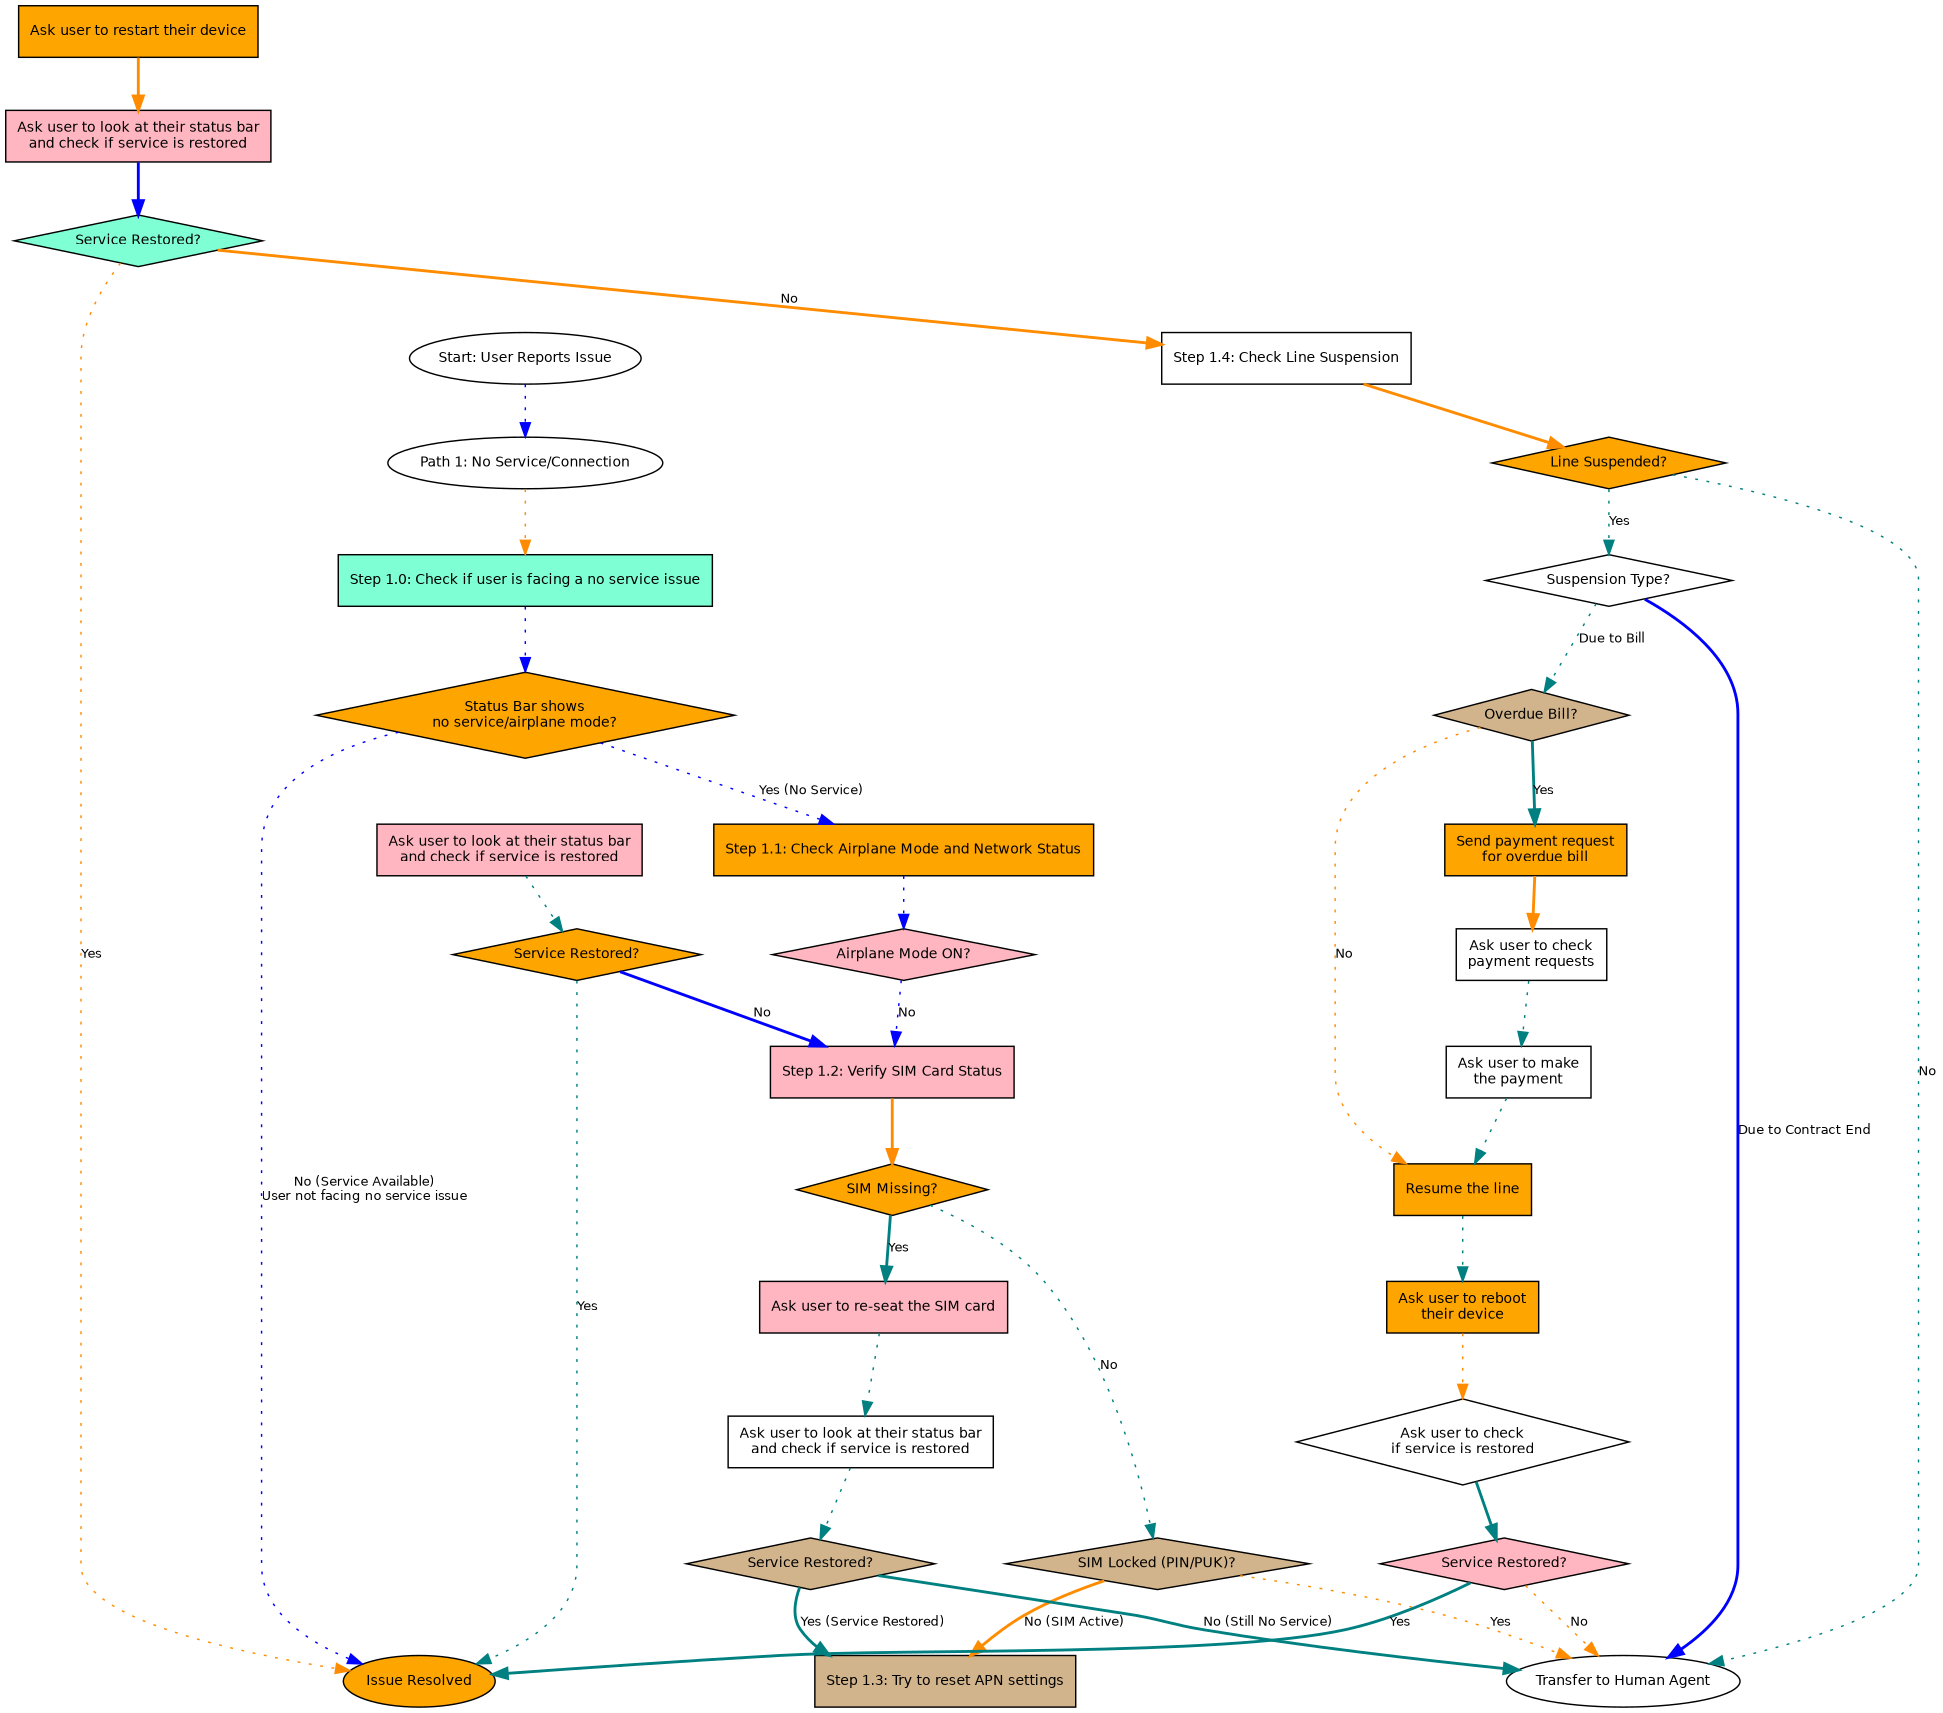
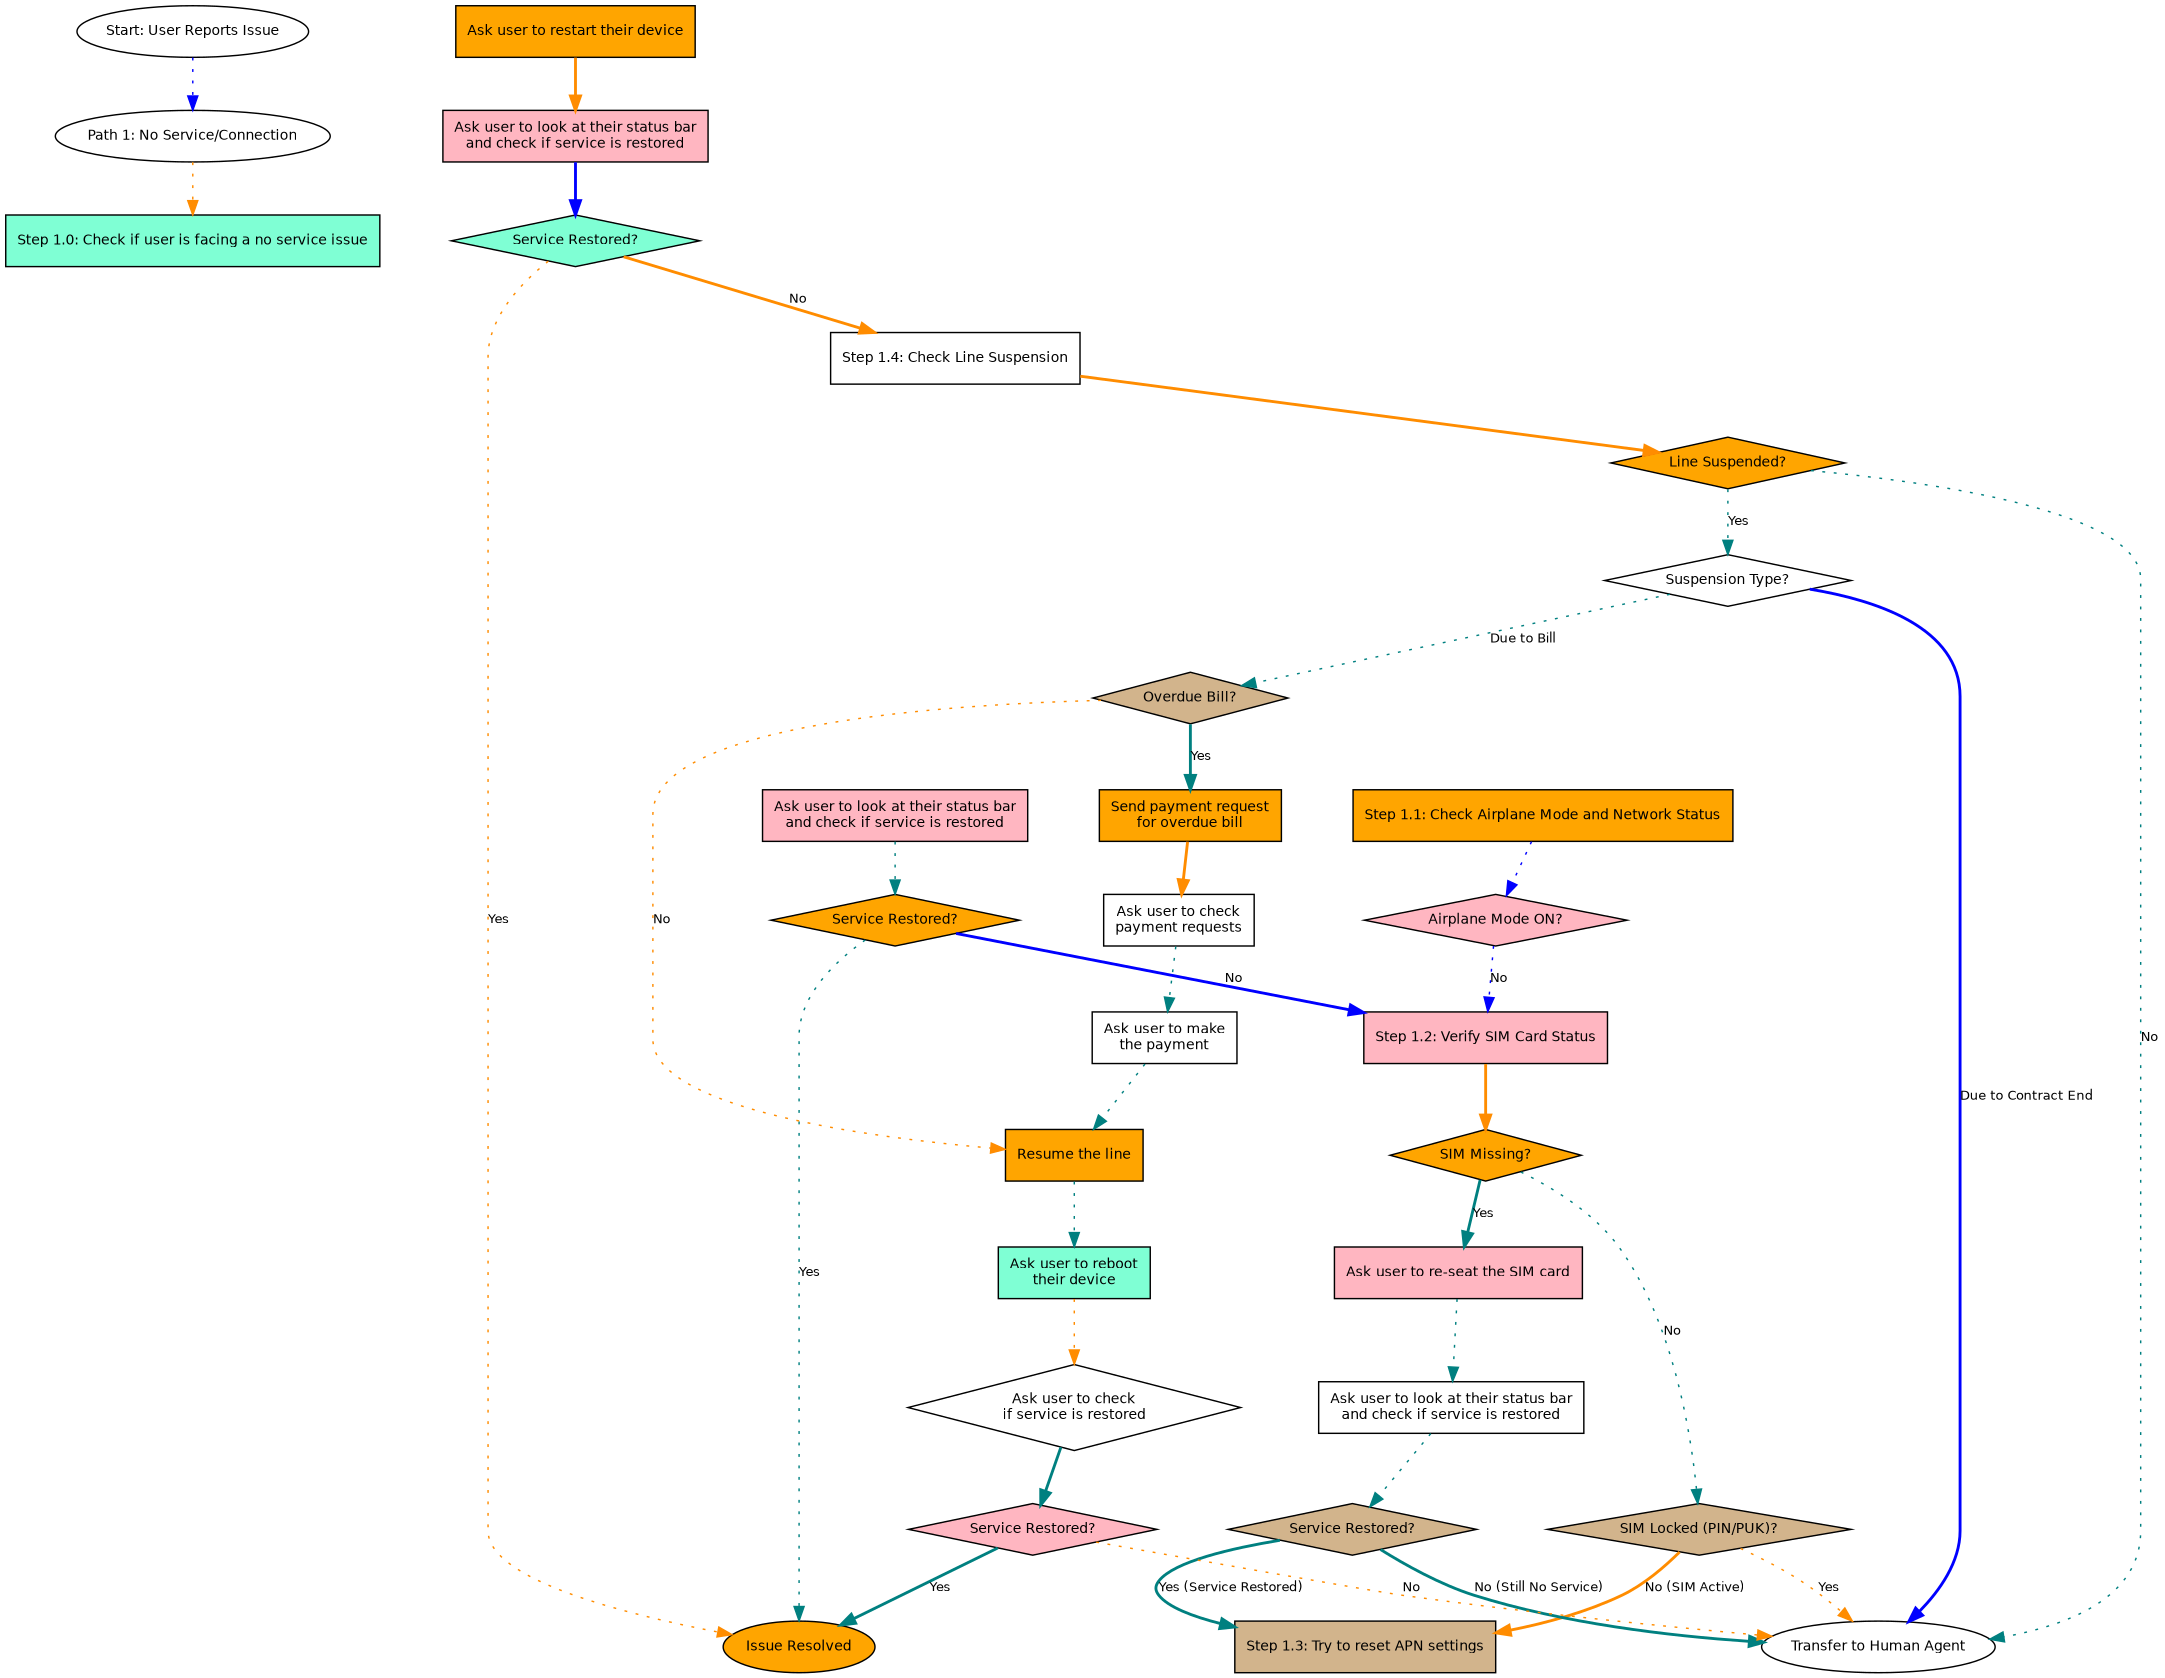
  digraph {
    nodesep=0.7
    rankdir=TB
    node [fillcolor=orange fontname=Helvetica fontsize=10 shape=rectangle style=filled]
    edge [color=teal fontname=Helvetica fontsize=9 style=dotted]
    n1 [fillcolor=white label="Start: User Reports Issue" shape=oval]
    n2 [fillcolor=white label="Path 1: No Service/Connection" shape=ellipse]
    n3 [fillcolor=aquamarine label="Step 1.0: Check if user is facing a no service issue"]
    n4 [label="Issue Resolved" shape=oval]
    n5 [fillcolor=white label="Transfer to Human Agent" shape=oval]
-   n6 [label="Status Bar shows\nno service/airplane mode?" shape=diamond]
    n7 [label="Step 1.1: Check Airplane Mode and Network Status"]
    n8 [fillcolor=lightpink label="Airplane Mode ON?" shape=diamond]
    n9 [fillcolor=lightpink label="Step 1.2: Verify SIM Card Status"]
    n10 [label="SIM Missing?" shape=diamond]
    n11 [fillcolor=lightpink label="Ask user to look at their status bar\nand check if service is restored"]
    n12 [label="Service Restored?" shape=diamond]
    n13 [fillcolor=lightpink label="Ask user to re-seat the SIM card"]
    n14 [fillcolor=tan label="SIM Locked (PIN/PUK)?" shape=diamond]
    n15 [fillcolor=white label="Ask user to look at their status bar\nand check if service is restored"]
    n16 [fillcolor=tan label="Step 1.3: Try to reset APN settings"]
    n17 [fillcolor=tan label="Service Restored?" shape=diamond]
    n18 [label="Ask user to restart their device"]
    n19 [fillcolor=lightpink label="Ask user to look at their status bar\nand check if service is restored"]
    n20 [fillcolor=aquamarine label="Service Restored?" shape=diamond]
    n21 [fillcolor=white label="Step 1.4: Check Line Suspension"]
    n22 [label="Line Suspended?" shape=diamond]
    n23 [fillcolor=white label="Suspension Type?" shape=diamond]
    n24 [fillcolor=tan label="Overdue Bill?" shape=diamond]
    n25 [label="Send payment request\nfor overdue bill"]
    n26 [label="Resume the line"]
    n27 [fillcolor=white label="Ask user to check\npayment requests"]
-   n28 [label="Ask user to reboot\ntheir device"]
+   n28 [fillcolor=aquamarine label="Ask user to reboot\ntheir device"]
    n29 [fillcolor=white label="Ask user to make\nthe payment"]
    n30 [fillcolor=white label="Ask user to check\nif service is restored" shape=diamond]
    n31 [fillcolor=lightpink label="Service Restored?" shape=diamond]
    n1 -> n2 [color=blue]
    n2 -> n3 [color=darkorange]
-   n3 -> n6 [color=blue]
-   n6 -> n4 [color=blue label="No (Service Available)\nUser not facing no service issue"]
-   n6 -> n7 [color=blue label="Yes (No Service)"]
    n7 -> n8 [color=blue]
    n8 -> n9 [color=blue label=No]
    n9 -> n10 [color=darkorange style=bold]
    n10 -> n13 [label=Yes style=bold]
    n10 -> n14 [label=No]
    n11 -> n12
    n12 -> n4 [label=Yes]
    n12 -> n9 [color=blue label=No style=bold]
    n13 -> n15
    n14 -> n5 [color=darkorange label=Yes]
    n14 -> n16 [color=darkorange label="No (SIM Active)" style=bold]
    n15 -> n17
    n17 -> n5 [label="No (Still No Service)" style=bold]
    n17 -> n16 [label="Yes (Service Restored)" style=bold]
    n18 -> n19 [color=darkorange style=bold]
    n19 -> n20 [color=blue style=bold]
    n20 -> n4 [color=darkorange label=Yes]
    n20 -> n21 [color=darkorange label=No style=bold]
    n21 -> n22 [color=darkorange style=bold]
    n22 -> n5 [label=No]
    n22 -> n23 [label=Yes]
    n23 -> n5 [color=blue label="Due to Contract End" style=bold]
    n23 -> n24 [label="Due to Bill"]
    n24 -> n25 [label=Yes style=bold]
    n24 -> n26 [color=darkorange label=No]
    n25 -> n27 [color=darkorange style=bold]
    n26 -> n28
    n27 -> n29
    n28 -> n30 [color=darkorange]
    n29 -> n26
    n30 -> n31 [style=bold]
    n31 -> n4 [label=Yes style=bold]
    n31 -> n5 [color=darkorange label=No]
  }
